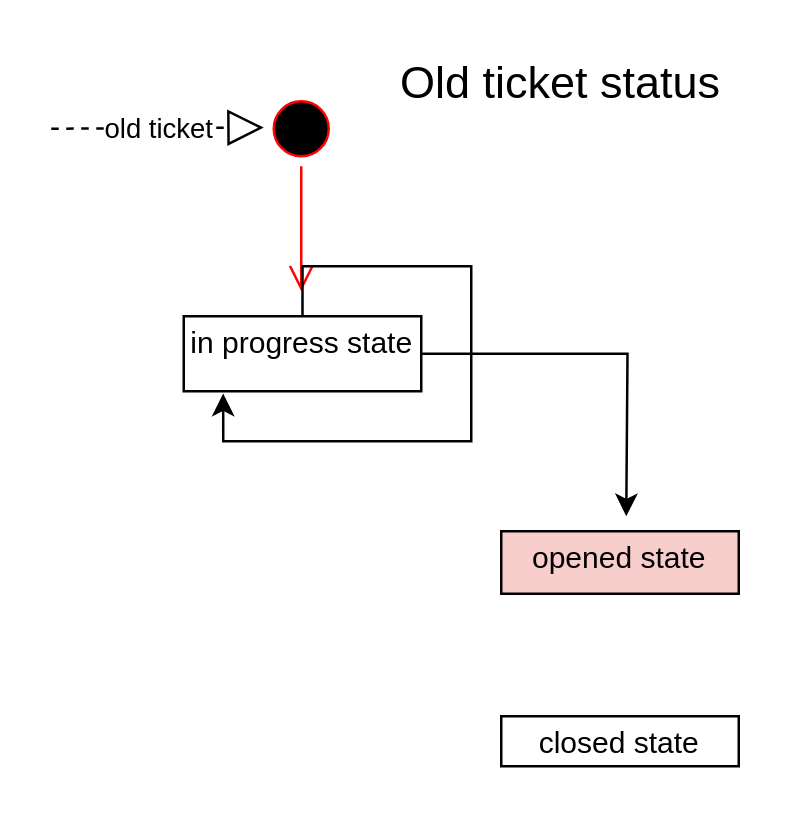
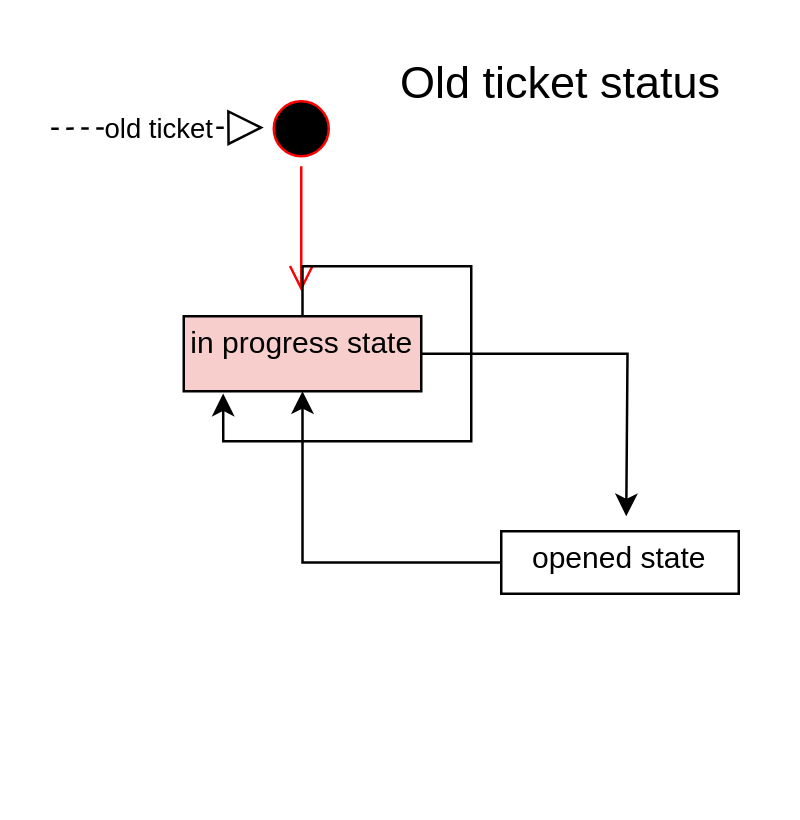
  <mxCell id="0" />
  <mxCell id="1" parent="0" />
  <mxCell id="2" value="" style="ellipse;html=1;shape=startState;fillColor=#000000;strokeColor=#ff0000;" vertex="1" parent="1"><mxGeometry x="105" y="36" width="30" height="30" as="geometry" /></mxCell>
  <mxCell id="3" value="" style="edgeStyle=orthogonalEdgeStyle;html=1;verticalAlign=bottom;endArrow=open;endSize=8;strokeColor=#ff0000;" edge="1" source="2" parent="1"><mxGeometry relative="1" as="geometry"><mxPoint x="120" y="116" as="targetPoint" /></mxGeometry></mxCell>
  <mxCell id="4" value="old ticket" style="endArrow=block;dashed=1;endFill=0;endSize=12;html=1;" edge="1" parent="1"><mxGeometry width="160" relative="1" as="geometry"><mxPoint x="20" y="51" as="sourcePoint" /><mxPoint x="105" y="50.5" as="targetPoint" /></mxGeometry></mxCell>
  <mxCell id="5" style="edgeStyle=orthogonalEdgeStyle;rounded=0;orthogonalLoop=1;jettySize=auto;html=1;exitX=1;exitY=0.5;exitDx=0;exitDy=0;" edge="1" parent="1" source="7"><mxGeometry relative="1" as="geometry"><mxPoint x="250" y="206" as="targetPoint" /></mxGeometry></mxCell>
  <mxCell id="6" style="edgeStyle=orthogonalEdgeStyle;rounded=0;orthogonalLoop=1;jettySize=auto;html=1;exitX=0.5;exitY=0;exitDx=0;exitDy=0;entryX=0.166;entryY=1.031;entryDx=0;entryDy=0;entryPerimeter=0;" edge="1" parent="1" source="7" target="7"><mxGeometry relative="1" as="geometry"><mxPoint x="90" y="166" as="targetPoint" /></mxGeometry></mxCell>
- <mxCell id="7" value="&lt;p style=&quot;margin: 0px ; margin-top: 4px ; text-align: center&quot;&gt;in progress state&lt;/p&gt;" style="verticalAlign=top;align=left;overflow=fill;fontSize=12;fontFamily=Helvetica;html=1;" vertex="1" parent="1"><mxGeometry x="73" y="126" width="95" height="30" as="geometry" /></mxCell>
- <mxCell id="8" value="&lt;p style=&quot;margin: 0px ; margin-top: 4px ; text-align: center&quot;&gt;closed state&lt;/p&gt;" style="verticalAlign=top;align=left;overflow=fill;fontSize=12;fontFamily=Helvetica;html=1;" vertex="1" parent="1"><mxGeometry x="200" y="286" width="95" height="20" as="geometry" /></mxCell>
- <mxCell id="10" value="&lt;p style=&quot;margin: 0px ; margin-top: 4px ; text-align: center&quot;&gt;opened state&lt;/p&gt;" style="verticalAlign=top;align=left;overflow=fill;fontSize=12;fontFamily=Helvetica;html=1;fillColor=#f8cecc;" vertex="1" parent="1"><mxGeometry x="200" y="212" width="95" height="25" as="geometry" /></mxCell>
+ <mxCell id="7" value="&lt;p style=&quot;margin: 0px ; margin-top: 4px ; text-align: center&quot;&gt;in progress state&lt;/p&gt;" style="verticalAlign=top;align=left;overflow=fill;fontSize=12;fontFamily=Helvetica;html=1;fillColor=#f8cecc;" vertex="1" parent="1"><mxGeometry x="73" y="126" width="95" height="30" as="geometry" /></mxCell>
+ <mxCell id="9" style="edgeStyle=orthogonalEdgeStyle;rounded=0;orthogonalLoop=1;jettySize=auto;html=1;exitX=0;exitY=0.5;exitDx=0;exitDy=0;entryX=0.5;entryY=1;entryDx=0;entryDy=0;" edge="1" parent="1" source="10" target="7"><mxGeometry relative="1" as="geometry" /></mxCell>
+ <mxCell id="10" value="&lt;p style=&quot;margin: 0px ; margin-top: 4px ; text-align: center&quot;&gt;opened state&lt;/p&gt;" style="verticalAlign=top;align=left;overflow=fill;fontSize=12;fontFamily=Helvetica;html=1;" vertex="1" parent="1"><mxGeometry x="200" y="212" width="95" height="25" as="geometry" /></mxCell>
  <mxCell id="11" value="&lt;font style=&quot;font-size: 18px&quot;&gt;Old ticket status&lt;/font&gt;" style="text;html=1;resizable=0;points=[];autosize=1;align=left;verticalAlign=top;spacingTop=-4;" vertex="1" parent="1"><mxGeometry x="158" y="20" width="140" height="20" as="geometry" /></mxCell>
